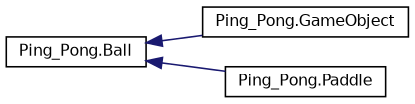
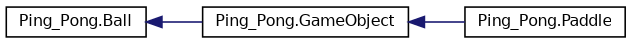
  digraph {
    rankdir=LR
    node [color=black fillcolor=white fontname=Helvetica fontsize=10 shape=record style=filled]
    edge [color=midnightblue dir=back fontname=Helvetica fontsize=10 labelfontname=Helvetica labelfontsize=10 style=solid]
    n1 [height=0.2 label="Ping_Pong.GameObject" width=0.4]
    n2 [height=0.2 label="Ping_Pong.Paddle" width=0.4]
    n3 [height=0.2 label="Ping_Pong.Ball" width=0.4]
-   n3 -> n2
+   n1 -> n2
    n3 -> n1
  }
